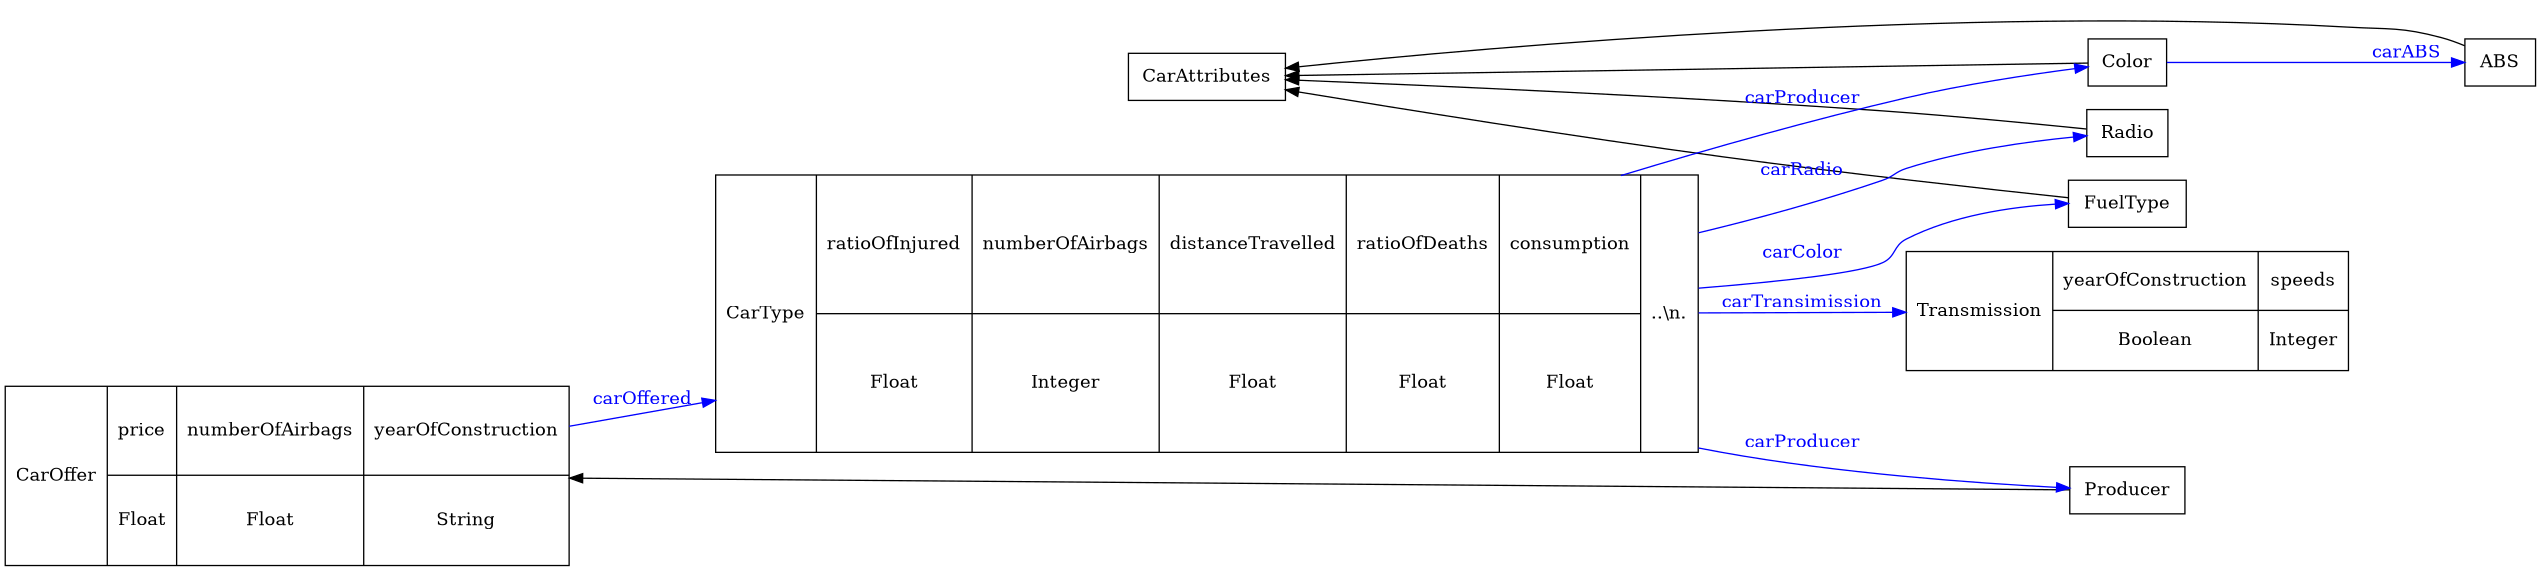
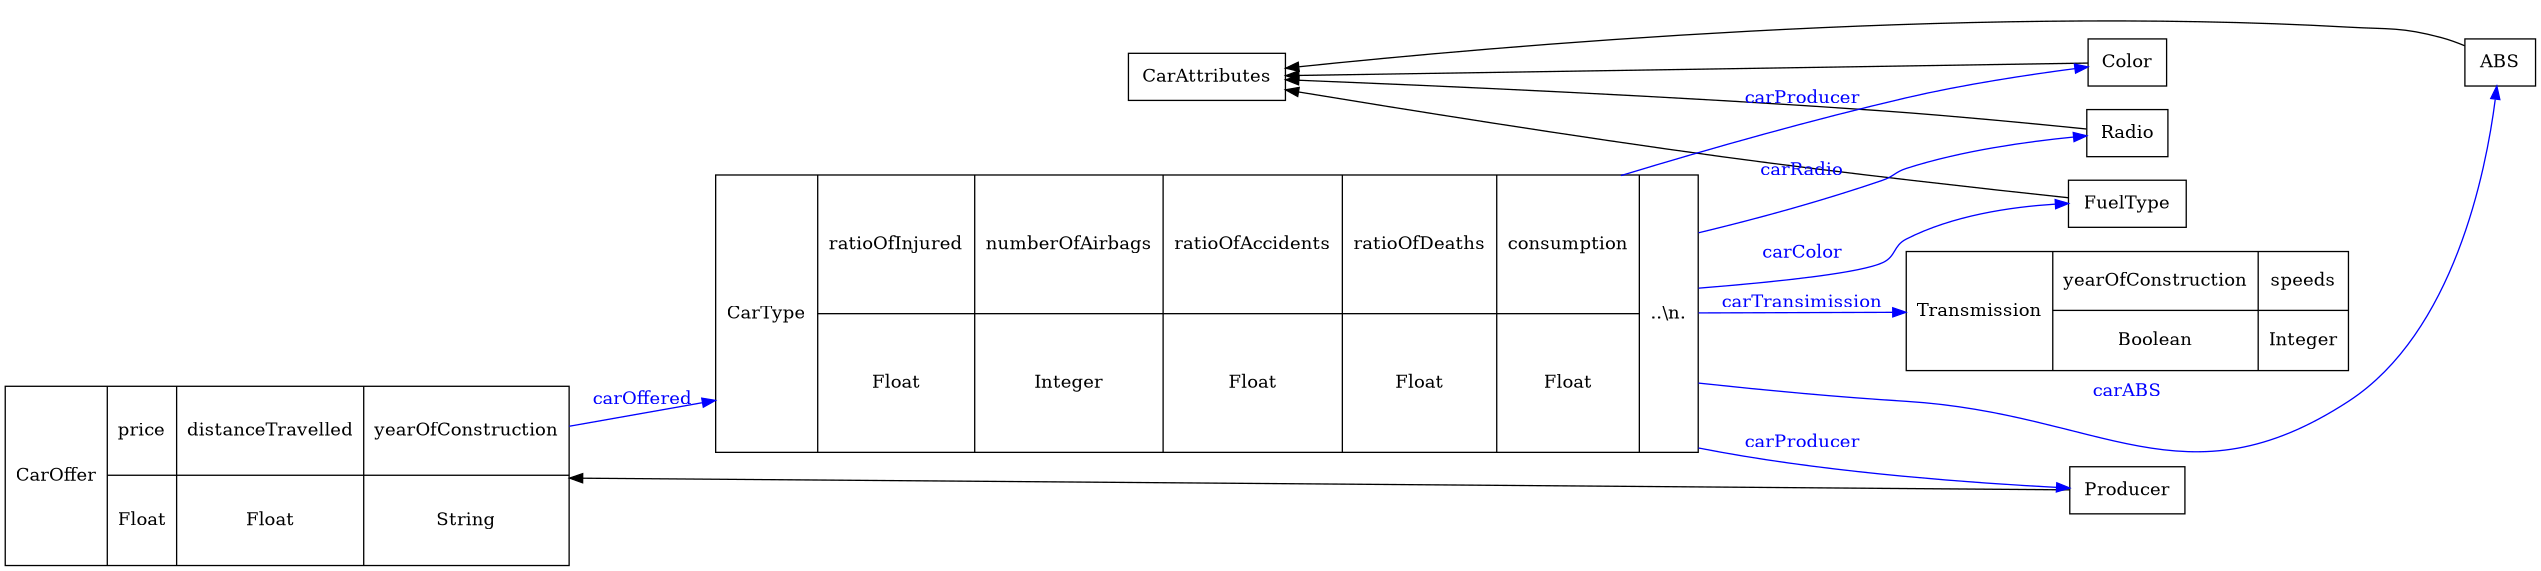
  digraph {
    rankdir=LR
    node [color="0.0,0.0,0.0" fontcolor="0.0,0.0,0.0" shape=box]
    edge [color="0.6666667,1.0,1.0" fontcolor="0.6666667,1.0,1.0" style=filled]
    n1 [height=0.50 label=Color width=0.83]
    n2 [height=0.50 label=CarAttributes width=1.67]
    n3 [height=0.50 label=Radio width=0.86]
    n4 [height=0.50 label=FuelType width=1.25]
    n5 [height=0.50 label=ABS width=0.75]
    n6 [height=0.50 label=Producer width=1.22]
    n7 [height=1.25 label="{Transmission|{yearOfConstruction|Boolean}|{speeds|Integer}}" shape=record width=3.83]
-   n8 [height=1.88 label="{CarOffer|{price|Float}|{numberOfAirbags|Float}|{yearOfConstruction|String}}" shape=record width=3.72]
-   n9 [height=2.92 label="{CarType|{ratioOfInjured|Float}|{numberOfAirbags|Integer}|{distanceTravelled|Float}|{ratioOfDeaths|Float}|{consumption|Float}|{..\\n.}}" shape=record width=3.14]
+   n8 [height=1.88 label="{CarOffer|{price|Float}|{distanceTravelled|Float}|{yearOfConstruction|String}}" shape=record width=3.72]
+   n9 [height=2.92 label="{CarType|{ratioOfInjured|Float}|{numberOfAirbags|Integer}|{ratioOfAccidents|Float}|{ratioOfDeaths|Float}|{consumption|Float}|{..\\n.}}" shape=record width=3.14]
    n2 -> n1 [color="0.0,0.0,0.0" dir=back fontcolor="0.0,0.0,0.0" style=""]
    n2 -> n3 [color="0.0,0.0,0.0" dir=back fontcolor="0.0,0.0,0.0" style=""]
    n2 -> n4 [color="0.0,0.0,0.0" dir=back fontcolor="0.0,0.0,0.0" style=""]
    n2 -> n5 [color="0.0,0.0,0.0" dir=back fontcolor="0.0,0.0,0.0" style=""]
    n8 -> n6 [color="0.0,0.0,0.0" dir=back fontcolor="0.0,0.0,0.0" style=""]
    n8 -> n9 [label=carOffered]
    n9 -> n1 [label=carProducer]
    n9 -> n3 [label=carRadio]
    n9 -> n4 [label=carColor]
-   n1 -> n5 [label=carABS]
+   n9 -> n5 [label=carABS]
    n9 -> n6 [label=carProducer]
    n9 -> n7 [label=carTransimission]
  }
